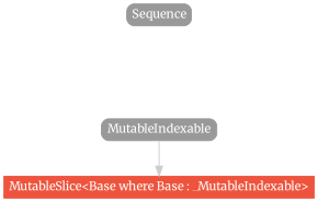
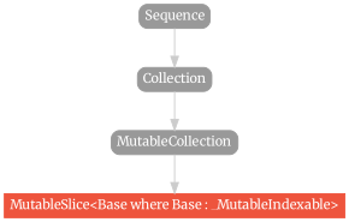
  strict digraph {
    fontname=Merriweather
    node [color="#999999" fillcolor="#999999" fontcolor=white fontname=Merriweather fontsize=12 margin="0.07,0.05" shape=box style="filled,rounded"]
    edge [color="#cccccc" fontname=Merriweather]
    "MutableSlice<Base where Base : _MutableIndexable>" [color="#ee543d" fillcolor="#ee543d" height=0.3 style=filled]
-   MutableCollection [height=0.3 label=MutableIndexable]
+   Collection [height=0.3]
+   MutableCollection [height=0.3]
    Sequence [height=0.3]
    subgraph sub_1 {
      rank=max
      "MutableSlice<Base where Base : _MutableIndexable>"
    }
+   Collection -> MutableCollection
    MutableCollection -> "MutableSlice<Base where Base : _MutableIndexable>"
+   Sequence -> Collection
  }
